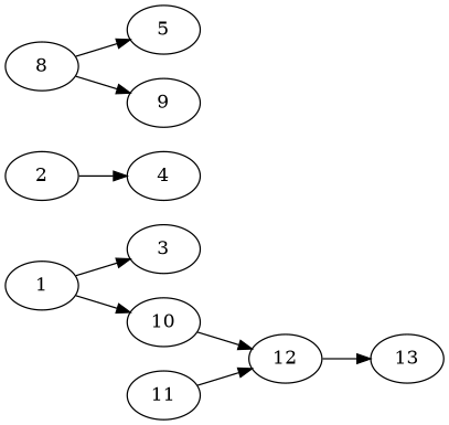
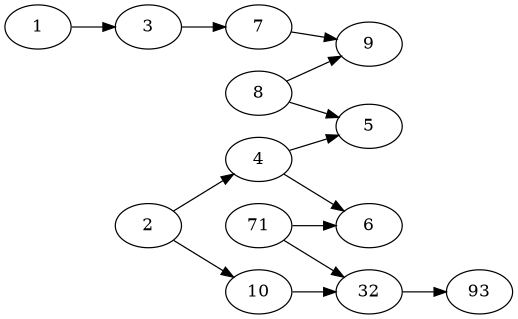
  strict digraph {
    rankdir=LR
    1
    3
    10
    2
    4
-   12
+   7
+   12 [label=32]
    5
+   6
    8
    9
-   11
-   13
+   11 [label=71]
+   13 [label=93]
    1 -> 3
-   1 -> 10
+   2 -> 10
+   3 -> 7
    10 -> 12
    2 -> 4
+   4 -> 5
+   4 -> 6
+   7 -> 9
    12 -> 13
    8 -> 5
    8 -> 9
    11 -> 12
+   11 -> 6
  }
